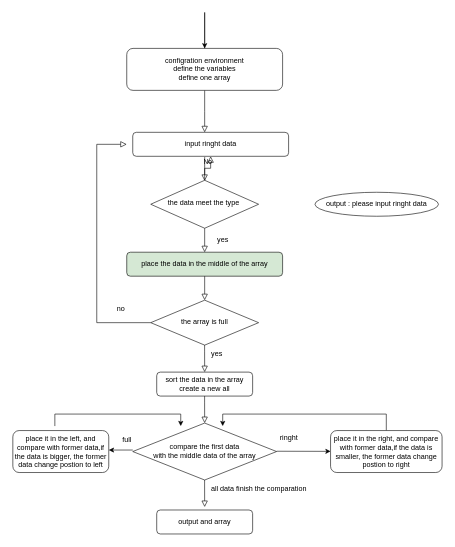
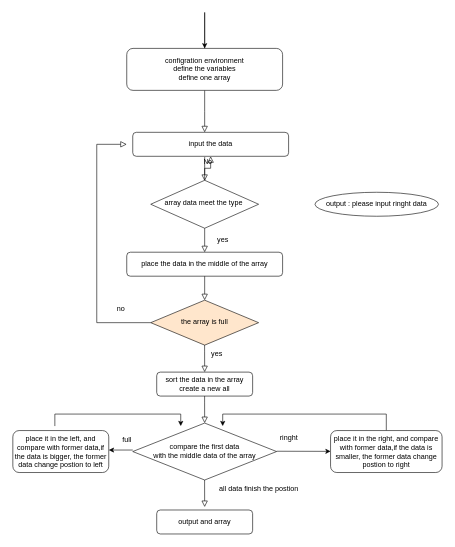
  <mxCell id="0" />
  <mxCell id="1" parent="0" />
  <mxCell id="2" value="" style="rounded=0;html=1;jettySize=auto;orthogonalLoop=1;fontSize=11;endArrow=block;endFill=0;endSize=8;strokeWidth=1;shadow=0;labelBackgroundColor=none;edgeStyle=orthogonalEdgeStyle;" parent="1" source="4" edge="1"><mxGeometry relative="1" as="geometry"><mxPoint x="340.92" y="220" as="targetPoint" /></mxGeometry></mxCell>
  <mxCell id="3" value="" style="edgeStyle=orthogonalEdgeStyle;rounded=0;orthogonalLoop=1;jettySize=auto;html=1;" edge="1" parent="1" source="4" target="4"><mxGeometry relative="1" as="geometry"><Array as="points"><mxPoint x="340.92" y="20" /><mxPoint x="340.92" y="20" /></Array></mxGeometry></mxCell>
  <mxCell id="4" value="configration environment&lt;br&gt;define the variables&lt;br&gt;define one array" style="rounded=1;whiteSpace=wrap;html=1;fontSize=12;glass=0;strokeWidth=1;shadow=0;" parent="1" vertex="1"><mxGeometry x="210.92" y="80" width="260" height="70" as="geometry" /></mxCell>
  <mxCell id="5" value="No" style="edgeStyle=orthogonalEdgeStyle;rounded=0;html=1;jettySize=auto;orthogonalLoop=1;fontSize=11;endArrow=block;endFill=0;endSize=8;strokeWidth=1;shadow=0;labelBackgroundColor=none;" parent="1" source="6" target="9" edge="1"><mxGeometry y="10" relative="1" as="geometry"><mxPoint as="offset" /></mxGeometry></mxCell>
- <mxCell id="6" value="the data meet the type&amp;nbsp;" style="rhombus;whiteSpace=wrap;html=1;shadow=0;fontFamily=Helvetica;fontSize=12;align=center;strokeWidth=1;spacing=6;spacingTop=-4;" parent="1" vertex="1"><mxGeometry x="250.92" y="300" width="180" height="80" as="geometry" /></mxCell>
+ <mxCell id="6" value="array data meet the type&amp;nbsp;" style="rhombus;whiteSpace=wrap;html=1;shadow=0;fontFamily=Helvetica;fontSize=12;align=center;strokeWidth=1;spacing=6;spacingTop=-4;" parent="1" vertex="1"><mxGeometry x="250.92" y="300" width="180" height="80" as="geometry" /></mxCell>
  <mxCell id="7" value="output : please input ringht data" style="ellipse;whiteSpace=wrap;html=1;fontSize=12;glass=0;strokeWidth=1;shadow=0;" parent="1" vertex="1"><mxGeometry x="524.92" y="320" width="206" height="40" as="geometry" /></mxCell>
  <mxCell id="8" value="sort the data in the array&lt;br&gt;create a new all" style="rounded=1;whiteSpace=wrap;html=1;fontSize=12;glass=0;strokeWidth=1;shadow=0;" parent="1" vertex="1"><mxGeometry x="260.92" y="620" width="160" height="40" as="geometry" /></mxCell>
- <mxCell id="9" value="input ringht data" style="rounded=1;whiteSpace=wrap;html=1;fontSize=12;glass=0;strokeWidth=1;shadow=0;" vertex="1" parent="1"><mxGeometry x="220.92" y="220" width="260" height="40" as="geometry" /></mxCell>
- <mxCell id="10" value="place the data in the middle of the array" style="rounded=1;whiteSpace=wrap;html=1;fontSize=12;glass=0;strokeWidth=1;shadow=0;fillColor=#d5e8d4;" vertex="1" parent="1"><mxGeometry x="210.92" y="420" width="260" height="40" as="geometry" /></mxCell>
- <mxCell id="11" value="the array is full" style="rhombus;whiteSpace=wrap;html=1;shadow=0;fontFamily=Helvetica;fontSize=12;align=center;strokeWidth=1;spacing=6;spacingTop=-4;" vertex="1" parent="1"><mxGeometry x="250.92" y="500" width="180" height="75" as="geometry" /></mxCell>
+ <mxCell id="9" value="input the data" style="rounded=1;whiteSpace=wrap;html=1;fontSize=12;glass=0;strokeWidth=1;shadow=0;" vertex="1" parent="1"><mxGeometry x="220.92" y="220" width="260" height="40" as="geometry" /></mxCell>
+ <mxCell id="10" value="place the data in the middle of the array" style="rounded=1;whiteSpace=wrap;html=1;fontSize=12;glass=0;strokeWidth=1;shadow=0;" vertex="1" parent="1"><mxGeometry x="210.92" y="420" width="260" height="40" as="geometry" /></mxCell>
+ <mxCell id="11" value="the array is full" style="rhombus;whiteSpace=wrap;html=1;shadow=0;fontFamily=Helvetica;fontSize=12;align=center;strokeWidth=1;spacing=6;spacingTop=-4;fillColor=#ffe6cc;" vertex="1" parent="1"><mxGeometry x="250.92" y="500" width="180" height="75" as="geometry" /></mxCell>
  <mxCell id="12" value="" style="rounded=0;html=1;jettySize=auto;orthogonalLoop=1;fontSize=11;endArrow=block;endFill=0;endSize=8;strokeWidth=1;shadow=0;labelBackgroundColor=none;edgeStyle=orthogonalEdgeStyle;" edge="1" parent="1"><mxGeometry relative="1" as="geometry"><mxPoint x="340.8" y="575" as="sourcePoint" /><mxPoint x="340.92" y="620" as="targetPoint" /><Array as="points"><mxPoint x="340.8" y="585" /><mxPoint x="340.8" y="585" /></Array></mxGeometry></mxCell>
  <mxCell id="13" value="" style="rounded=0;html=1;jettySize=auto;orthogonalLoop=1;fontSize=11;endArrow=block;endFill=0;endSize=8;strokeWidth=1;shadow=0;labelBackgroundColor=none;edgeStyle=orthogonalEdgeStyle;exitX=0;exitY=0.5;exitDx=0;exitDy=0;" edge="1" parent="1" source="11"><mxGeometry relative="1" as="geometry"><mxPoint x="170.92" y="530" as="sourcePoint" /><mxPoint x="210.92" y="240" as="targetPoint" /><Array as="points"><mxPoint x="160.92" y="538" /><mxPoint x="160.92" y="240" /></Array></mxGeometry></mxCell>
  <mxCell id="14" value="" style="rounded=0;html=1;jettySize=auto;orthogonalLoop=1;fontSize=11;endArrow=block;endFill=0;endSize=8;strokeWidth=1;shadow=0;labelBackgroundColor=none;edgeStyle=orthogonalEdgeStyle;entryX=0.5;entryY=0;entryDx=0;entryDy=0;" edge="1" parent="1" target="11"><mxGeometry relative="1" as="geometry"><mxPoint x="340.92" y="460" as="sourcePoint" /><mxPoint x="350.8" y="625" as="targetPoint" /><Array as="points"><mxPoint x="340.92" y="461" /></Array></mxGeometry></mxCell>
  <mxCell id="15" value="" style="rounded=0;html=1;jettySize=auto;orthogonalLoop=1;fontSize=11;endArrow=block;endFill=0;endSize=8;strokeWidth=1;shadow=0;labelBackgroundColor=none;edgeStyle=orthogonalEdgeStyle;entryX=0.5;entryY=0;entryDx=0;entryDy=0;" edge="1" parent="1"><mxGeometry relative="1" as="geometry"><mxPoint x="340.92" y="380" as="sourcePoint" /><mxPoint x="340.92" y="420" as="targetPoint" /><Array as="points"><mxPoint x="340.92" y="381" /></Array></mxGeometry></mxCell>
  <mxCell id="16" value="" style="rounded=0;html=1;jettySize=auto;orthogonalLoop=1;fontSize=11;endArrow=block;endFill=0;endSize=8;strokeWidth=1;shadow=0;labelBackgroundColor=none;edgeStyle=orthogonalEdgeStyle;entryX=0.5;entryY=0;entryDx=0;entryDy=0;" edge="1" parent="1"><mxGeometry relative="1" as="geometry"><mxPoint x="340.92" y="261" as="sourcePoint" /><mxPoint x="340.92" y="301" as="targetPoint" /><Array as="points"><mxPoint x="340.92" y="262" /></Array></mxGeometry></mxCell>
  <mxCell id="17" value="yes" style="text;html=1;align=center;verticalAlign=middle;resizable=0;points=[];autosize=1;strokeColor=none;fillColor=none;" vertex="1" parent="1"><mxGeometry x="340.92" y="575" width="40" height="30" as="geometry" /></mxCell>
  <mxCell id="18" value="no" style="text;html=1;align=center;verticalAlign=middle;resizable=0;points=[];autosize=1;strokeColor=none;fillColor=none;" vertex="1" parent="1"><mxGeometry x="180.92" y="500" width="40" height="30" as="geometry" /></mxCell>
  <mxCell id="19" value="yes" style="text;html=1;align=center;verticalAlign=middle;resizable=0;points=[];autosize=1;strokeColor=none;fillColor=none;" vertex="1" parent="1"><mxGeometry x="350.92" y="385" width="40" height="30" as="geometry" /></mxCell>
  <mxCell id="20" value="place it in the left, and compare with former data,if the data is bigger, the former data change postion to left" style="rounded=1;whiteSpace=wrap;html=1;fontSize=12;glass=0;strokeWidth=1;shadow=0;" vertex="1" parent="1"><mxGeometry x="20.92" y="717.5" width="160" height="70" as="geometry" /></mxCell>
  <mxCell id="21" value="" style="rounded=0;html=1;jettySize=auto;orthogonalLoop=1;fontSize=11;endArrow=block;endFill=0;endSize=8;strokeWidth=1;shadow=0;labelBackgroundColor=none;edgeStyle=orthogonalEdgeStyle;" edge="1" parent="1"><mxGeometry relative="1" as="geometry"><mxPoint x="340.8" y="660" as="sourcePoint" /><mxPoint x="340.92" y="705" as="targetPoint" /><Array as="points"><mxPoint x="340.8" y="670" /><mxPoint x="340.8" y="670" /></Array></mxGeometry></mxCell>
  <mxCell id="22" value="compare the first data &lt;br&gt;with the middle data of the array" style="rhombus;whiteSpace=wrap;html=1;shadow=0;fontFamily=Helvetica;fontSize=12;align=center;strokeWidth=1;spacing=6;spacingTop=-4;" vertex="1" parent="1"><mxGeometry x="220.92" y="705" width="240" height="95" as="geometry" /></mxCell>
  <mxCell id="23" value="" style="rounded=0;html=1;jettySize=auto;orthogonalLoop=1;fontSize=11;endArrow=block;endFill=0;endSize=8;strokeWidth=1;shadow=0;labelBackgroundColor=none;edgeStyle=orthogonalEdgeStyle;" edge="1" parent="1"><mxGeometry relative="1" as="geometry"><mxPoint x="340.8" y="800" as="sourcePoint" /><mxPoint x="340.92" y="845" as="targetPoint" /><Array as="points"><mxPoint x="340.8" y="810" /><mxPoint x="340.8" y="810" /></Array></mxGeometry></mxCell>
  <mxCell id="24" value="full" style="text;html=1;align=center;verticalAlign=middle;resizable=0;points=[];autosize=1;strokeColor=none;fillColor=none;" vertex="1" parent="1"><mxGeometry x="180.92" y="717.5" width="60" height="30" as="geometry" /></mxCell>
  <mxCell id="25" style="edgeStyle=orthogonalEdgeStyle;rounded=0;orthogonalLoop=1;jettySize=auto;html=1;" edge="1" parent="1" source="26"><mxGeometry relative="1" as="geometry"><mxPoint x="371" y="710" as="targetPoint" /><Array as="points"><mxPoint x="644" y="690" /><mxPoint x="371" y="690" /></Array></mxGeometry></mxCell>
  <mxCell id="26" value="place it in the right, and compare with former data,if the data is smaller, the former data change postion to right" style="rounded=1;whiteSpace=wrap;html=1;fontSize=12;glass=0;strokeWidth=1;shadow=0;" vertex="1" parent="1"><mxGeometry x="550.92" y="717.5" width="186" height="70" as="geometry" /></mxCell>
  <mxCell id="27" value="" style="edgeStyle=none;orthogonalLoop=1;jettySize=auto;html=1;rounded=0;" edge="1" parent="1"><mxGeometry width="100" relative="1" as="geometry"><mxPoint x="460.92" y="752" as="sourcePoint" /><mxPoint x="550.92" y="752.18" as="targetPoint" /><Array as="points" /></mxGeometry></mxCell>
  <mxCell id="28" value="ringht" style="text;html=1;align=center;verticalAlign=middle;resizable=0;points=[];autosize=1;strokeColor=none;fillColor=none;" vertex="1" parent="1"><mxGeometry x="450.92" y="715" width="60" height="30" as="geometry" /></mxCell>
  <mxCell id="29" style="edgeStyle=orthogonalEdgeStyle;rounded=0;orthogonalLoop=1;jettySize=auto;html=1;" edge="1" parent="1"><mxGeometry relative="1" as="geometry"><mxPoint x="301" y="710" as="targetPoint" /><mxPoint x="91" y="710" as="sourcePoint" /><Array as="points"><mxPoint x="91" y="690" /><mxPoint x="301" y="690" /><mxPoint x="301" y="710" /></Array></mxGeometry></mxCell>
  <mxCell id="30" value="" style="edgeStyle=none;orthogonalLoop=1;jettySize=auto;html=1;rounded=0;" edge="1" parent="1"><mxGeometry width="100" relative="1" as="geometry"><mxPoint x="221" y="750" as="sourcePoint" /><mxPoint x="181" y="750" as="targetPoint" /><Array as="points"><mxPoint x="221" y="750" /></Array></mxGeometry></mxCell>
- <mxCell id="31" value="all data finish the comparation" style="text;html=1;align=center;verticalAlign=middle;resizable=0;points=[];autosize=1;strokeColor=none;fillColor=none;" vertex="1" parent="1"><mxGeometry x="340.92" y="800" width="180" height="30" as="geometry" /></mxCell>
+ <mxCell id="31" value="all data finish the postion" style="text;html=1;align=center;verticalAlign=middle;resizable=0;points=[];autosize=1;strokeColor=none;fillColor=none;" vertex="1" parent="1"><mxGeometry x="340.92" y="800" width="180" height="30" as="geometry" /></mxCell>
  <mxCell id="32" value="output and array" style="rounded=1;whiteSpace=wrap;html=1;fontSize=12;glass=0;strokeWidth=1;shadow=0;" vertex="1" parent="1"><mxGeometry x="260.92" y="850" width="160" height="40" as="geometry" /></mxCell>
